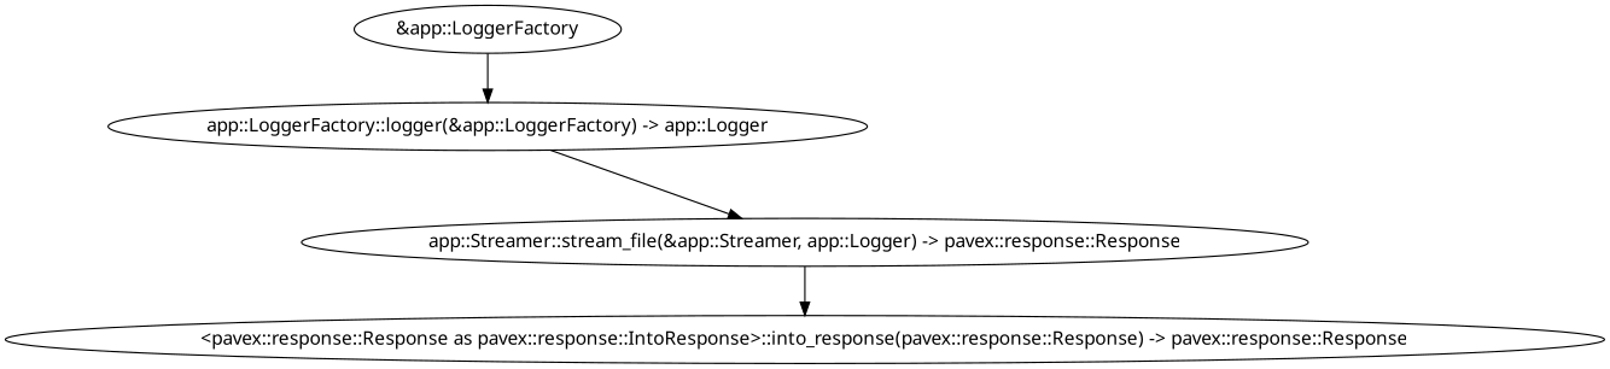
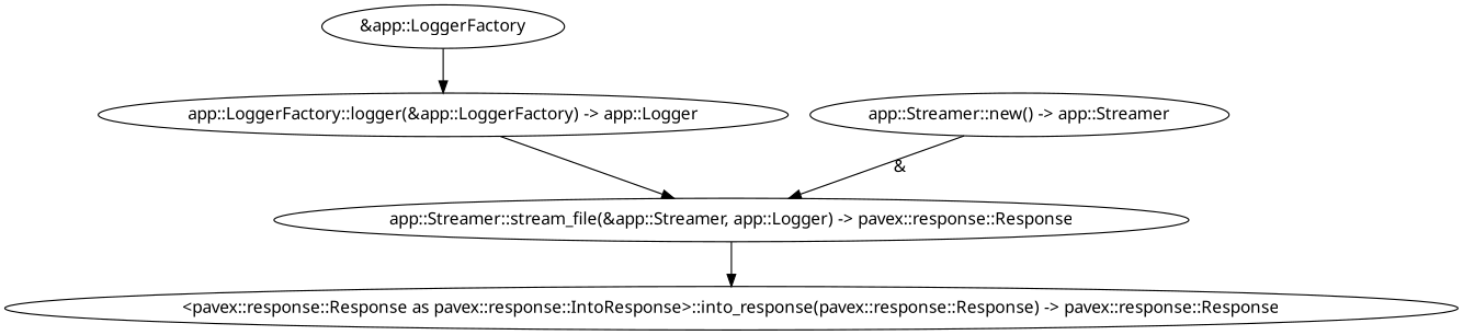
  digraph {
    fontname="Noto Sans"
    node [fontname="Noto Sans"]
    edge [fontname="Noto Sans"]
    n1 [label="app::Streamer::stream_file(&app::Streamer, app::Logger) -> pavex::response::Response"]
    n2 [label="<pavex::response::Response as pavex::response::IntoResponse>::into_response(pavex::response::Response) -> pavex::response::Response"]
    n3 [label="app::LoggerFactory::logger(&app::LoggerFactory) -> app::Logger"]
+   n4 [label="app::Streamer::new() -> app::Streamer"]
    n5 [label="&app::LoggerFactory"]
    n1 -> n2
    n3 -> n1
+   n4 -> n1 [label="&"]
    n5 -> n3
  }
